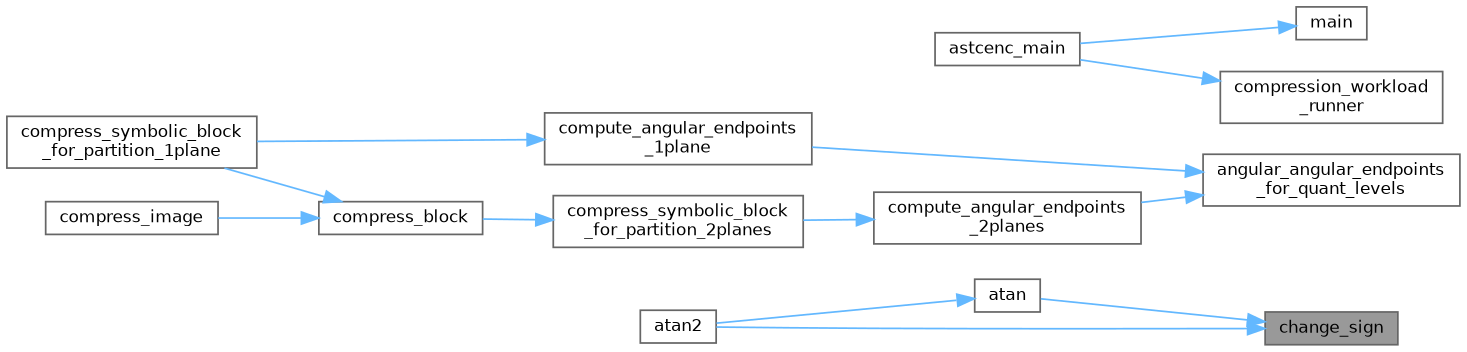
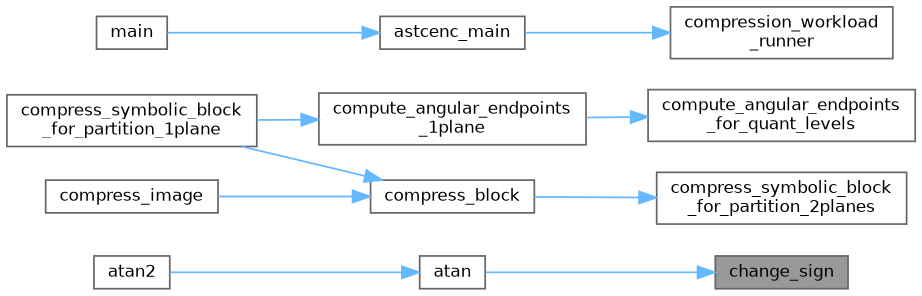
  digraph {
    rankdir=RL
    node [color=grey40 fillcolor=white fontname=Helvetica fontsize=10 shape=box style=filled]
    edge [color=steelblue1 dir=back fontname=Helvetica fontsize=10 labelfontname=Helvetica labelfontsize=10 style=solid]
    n1 [color=gray40 fillcolor=grey60 fontcolor=black height=0.2 label=change_sign width=0.4]
    n2 [height=0.2 label=atan width=0.4]
    n3 [height=0.2 label=atan2 width=0.4]
-   n4 [height=0.2 label="angular_angular_endpoints\l_for_quant_levels" width=0.4]
+   n4 [height=0.2 label="compute_angular_endpoints\l_for_quant_levels" width=0.4]
    n5 [height=0.2 label="compute_angular_endpoints\l_1plane" width=0.4]
-   n6 [height=0.2 label="compute_angular_endpoints\l_2planes" width=0.4]
    n7 [height=0.2 label="compress_symbolic_block\l_for_partition_1plane" width=0.4]
    n8 [height=0.2 label="compress_symbolic_block\l_for_partition_2planes" width=0.4]
    n9 [height=0.2 label=compress_block width=0.4]
    n10 [height=0.2 label=compress_image width=0.4]
    n11 [height=0.2 label=astcenc_main width=0.4]
    n12 [height=0.2 label=main width=0.4]
    n13 [height=0.2 label="compression_workload\l_runner" width=0.4]
    n1 -> n2
-   n1 -> n3
    n2 -> n3
    n4 -> n5
-   n4 -> n6
    n5 -> n7
-   n6 -> n8
    n8 -> n9
    n9 -> n7
    n9 -> n10
-   n12 -> n11
+   n11 -> n12
    n13 -> n11
  }
